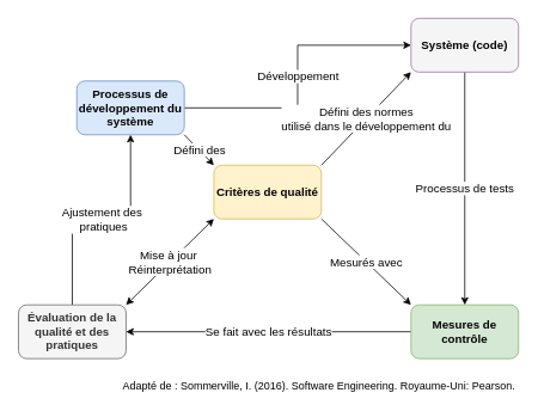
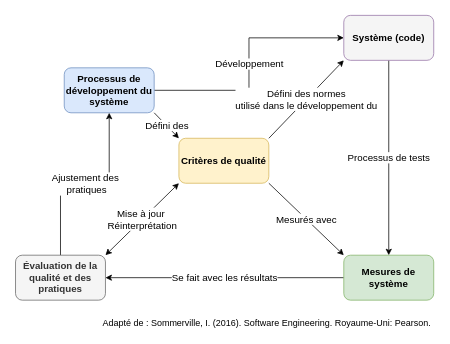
  <mxCell id="0" />
  <mxCell id="1" parent="0" />
  <mxCell id="2" value="Développement" style="edgeStyle=orthogonalEdgeStyle;rounded=0;orthogonalLoop=1;jettySize=auto;html=1;exitX=1;exitY=0.5;exitDx=0;exitDy=0;entryX=0;entryY=0.5;entryDx=0;entryDy=0;fontSize=13;" edge="1" parent="1" source="4" target="12"><mxGeometry relative="1" as="geometry" /></mxCell>
  <mxCell id="3" value="Défini des" style="rounded=0;orthogonalLoop=1;jettySize=auto;html=1;exitX=1;exitY=1;exitDx=0;exitDy=0;entryX=0;entryY=0;entryDx=0;entryDy=0;fontSize=13;" edge="1" parent="1" source="4" target="15"><mxGeometry relative="1" as="geometry" /></mxCell>
  <mxCell id="4" value="Processus de développement du système" style="rounded=1;whiteSpace=wrap;html=1;fontSize=13;fillColor=#dae8fc;strokeColor=#6c8ebf;fontStyle=1" vertex="1" parent="1"><mxGeometry x="85" y="90" width="120" height="60" as="geometry" /></mxCell>
  <mxCell id="5" value="Adapté de :&amp;nbsp;Sommerville, I. (2016). Software Engineering. Royaume-Uni: Pearson." style="whiteSpace=wrap;html=1;strokeColor=none;fontSize=12;" vertex="1" parent="1"><mxGeometry x="133" y="424" width="445" height="13" as="geometry" /></mxCell>
  <mxCell id="6" value="Se fait avec les résultats" style="edgeStyle=orthogonalEdgeStyle;rounded=0;orthogonalLoop=1;jettySize=auto;html=1;exitX=0;exitY=0.5;exitDx=0;exitDy=0;entryX=1;entryY=0.5;entryDx=0;entryDy=0;fontSize=13;" edge="1" parent="1" source="7" target="10"><mxGeometry relative="1" as="geometry" /></mxCell>
- <mxCell id="7" value="Mesures de contrôle" style="rounded=1;whiteSpace=wrap;html=1;fontSize=13;fillColor=#d5e8d4;strokeColor=#82b366;fontStyle=1" vertex="1" parent="1"><mxGeometry x="458" y="340" width="120" height="60" as="geometry" /></mxCell>
+ <mxCell id="7" value="Mesures de système" style="rounded=1;whiteSpace=wrap;html=1;fontSize=13;fillColor=#d5e8d4;strokeColor=#82b366;fontStyle=1" vertex="1" parent="1"><mxGeometry x="458" y="340" width="120" height="60" as="geometry" /></mxCell>
  <mxCell id="8" value="Ajustement des&lt;div style=&quot;font-size: 13px;&quot;&gt;&amp;nbsp;pratiques&lt;/div&gt;" style="edgeStyle=orthogonalEdgeStyle;rounded=0;orthogonalLoop=1;jettySize=auto;html=1;exitX=0.5;exitY=0;exitDx=0;exitDy=0;entryX=0.5;entryY=1;entryDx=0;entryDy=0;fontSize=13;" edge="1" parent="1" source="10" target="4"><mxGeometry relative="1" as="geometry" /></mxCell>
  <mxCell id="9" value="Mise à jour&amp;nbsp;&lt;div style=&quot;font-size: 13px;&quot;&gt;Réinterprétation&lt;/div&gt;" style="rounded=0;orthogonalLoop=1;jettySize=auto;html=1;exitX=1;exitY=0;exitDx=0;exitDy=0;entryX=0;entryY=1;entryDx=0;entryDy=0;startArrow=classic;startFill=1;fontSize=13;" edge="1" parent="1" source="10" target="15"><mxGeometry relative="1" as="geometry" /></mxCell>
  <mxCell id="10" value="Évaluation de la qualité et des pratiques" style="rounded=1;whiteSpace=wrap;html=1;fontSize=13;fillColor=#f5f5f5;fontColor=#333333;strokeColor=#666666;fontStyle=1" vertex="1" parent="1"><mxGeometry x="20" y="340" width="120" height="60" as="geometry" /></mxCell>
  <mxCell id="11" value="Processus de tests" style="edgeStyle=orthogonalEdgeStyle;rounded=0;orthogonalLoop=1;jettySize=auto;html=1;exitX=0.5;exitY=1;exitDx=0;exitDy=0;entryX=0.5;entryY=0;entryDx=0;entryDy=0;fontSize=13;" edge="1" parent="1" source="12" target="7"><mxGeometry relative="1" as="geometry" /></mxCell>
  <mxCell id="12" value="Système (code)" style="rounded=1;whiteSpace=wrap;html=1;fontSize=13;fillColor=#f5f5f5;strokeColor=#9673a6;fontStyle=1;" vertex="1" parent="1"><mxGeometry x="458" y="20" width="120" height="60" as="geometry" /></mxCell>
  <mxCell id="13" value="Mesurés avec" style="rounded=0;orthogonalLoop=1;jettySize=auto;html=1;exitX=1;exitY=1;exitDx=0;exitDy=0;entryX=0;entryY=0;entryDx=0;entryDy=0;fontSize=13;" edge="1" parent="1" source="15" target="7"><mxGeometry relative="1" as="geometry" /></mxCell>
  <mxCell id="14" value="Défini des normes&lt;div style=&quot;font-size: 13px;&quot;&gt;utilisé dans le développement du&lt;/div&gt;" style="rounded=0;orthogonalLoop=1;jettySize=auto;html=1;exitX=1;exitY=0;exitDx=0;exitDy=0;entryX=0;entryY=1;entryDx=0;entryDy=0;fontSize=13;" edge="1" parent="1" source="15" target="12"><mxGeometry relative="1" as="geometry" /></mxCell>
  <mxCell id="15" value="Critères de qualité" style="rounded=1;whiteSpace=wrap;html=1;fontSize=13;fillColor=#fff2cc;strokeColor=#d6b656;fontStyle=1" vertex="1" parent="1"><mxGeometry x="238" y="184" width="120" height="60" as="geometry" /></mxCell>
